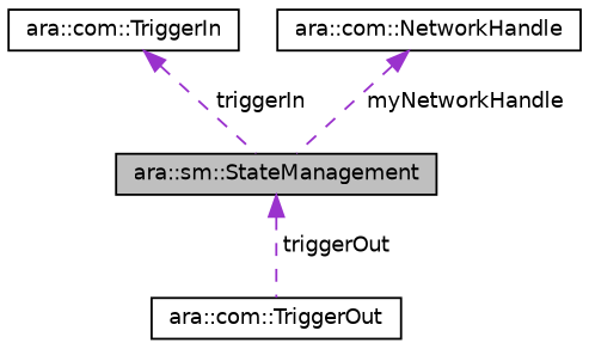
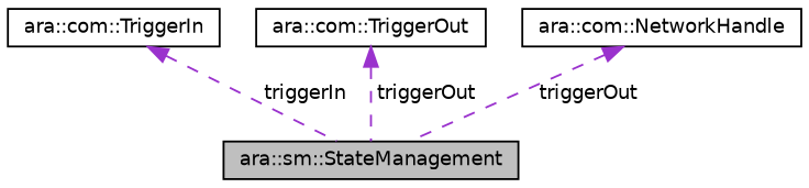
  digraph {
    rankdir=TB
    node [color=black fillcolor=white fontname=Helvetica fontsize=10 shape=record style=filled]
    edge [color=darkorchid3 dir=back fontname=Helvetica fontsize=10 labelfontname=Helvetica labelfontsize=10 style=dashed]
    n1 [fillcolor=grey75 fontcolor=black height=0.2 label="ara::sm::StateManagement" width=0.4]
    n2 [height=0.2 label="ara::com::TriggerIn" width=0.4]
    n3 [height=0.2 label="ara::com::TriggerOut" width=0.4]
    n4 [height=0.2 label="ara::com::NetworkHandle" width=0.4]
    n2 -> n1 [label=" triggerIn"]
-   n1 -> n3 [label=" triggerOut"]
-   n4 -> n1 [label=" myNetworkHandle"]
+   n3 -> n1 [label=" triggerOut"]
+   n4 -> n1 [label=" triggerOut"]
  }
